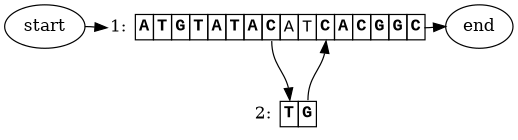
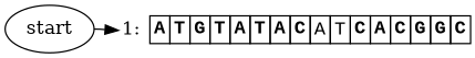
  strict digraph {
    rankdir=TD
    splines=true
    n1 [height=0.5 label=start width=0.75]
    n2 [height=0.5 highlights="[True, True, True, True, True, True, True, True, False, False, True, True, True, True, True, True]" label=<<TABLE BORDER='0' CELLBORDER='1' CELLSPACING='0'><TR><TD BORDER='0' PORT='caption'>1: </TD><TD PORT='0'><FONT FACE='Courier New'><B>A</B></FONT></TD> <TD PORT='1'><FONT FACE='Courier New'><B>T</B></FONT></TD> <TD PORT='2'><FONT FACE='Courier New'><B>G</B></FONT></TD> <TD PORT='3'><FONT FACE='Courier New'><B>T</B></FONT></TD> <TD PORT='4'><FONT FACE='Courier New'><B>A</B></FONT></TD> <TD PORT='5'><FONT FACE='Courier New'><B>T</B></FONT></TD> <TD PORT='6'><FONT FACE='Courier New'><B>A</B></FONT></TD> <TD PORT='7'><FONT FACE='Courier New'><B>C</B></FONT></TD> <TD PORT='8'><FONT FACE='Courier New'>A</FONT></TD> <TD PORT='9'><FONT FACE='Courier New'>T</FONT></TD> <TD PORT='10'><FONT FACE='Courier New'><B>C</B></FONT></TD> <TD PORT='11'><FONT FACE='Courier New'><B>A</B></FONT></TD> <TD PORT='12'><FONT FACE='Courier New'><B>C</B></FONT></TD> <TD PORT='13'><FONT FACE='Courier New'><B>G</B></FONT></TD> <TD PORT='14'><FONT FACE='Courier New'><B>G</B></FONT></TD> <TD PORT='15'><FONT FACE='Courier New'><B>C</B></FONT></TD></TR></TABLE>> margin=0 sequence=ATGTATACATCACGGC shape=none width=3.4201]
-   n3 [height=0.5 label=end width=0.75]
-   n4 [height=0.5 highlights="[True, True]" label=<<TABLE BORDER='0' CELLBORDER='1' CELLSPACING='0'><TR><TD BORDER='0' PORT='caption'>2: </TD><TD PORT='0'><FONT FACE='Courier New'><B>T</B></FONT></TD> <TD PORT='1'><FONT FACE='Courier New'><B>G</B></FONT></TD></TR></TABLE>> margin=0 sequence=TG shape=none width=0.75]
    n1 -> n2 [constraint=False headport=caption rank=same tailport=e to_pos=caption]
-   n2 -> n3 [constraint=False from_pos=15 headport=w rank=same tailport=15]
-   n2 -> n4 [from_pos=7 headport=0 tailport=7 to_pos=0]
-   n4 -> n2 [from_pos=1 headport=10 tailport=1 to_pos=10]
  }
